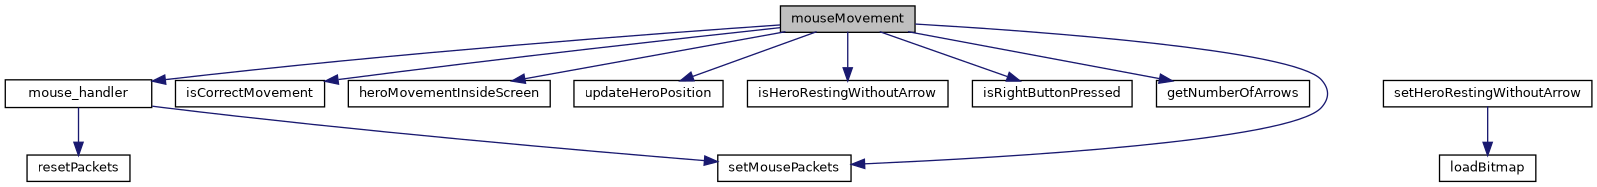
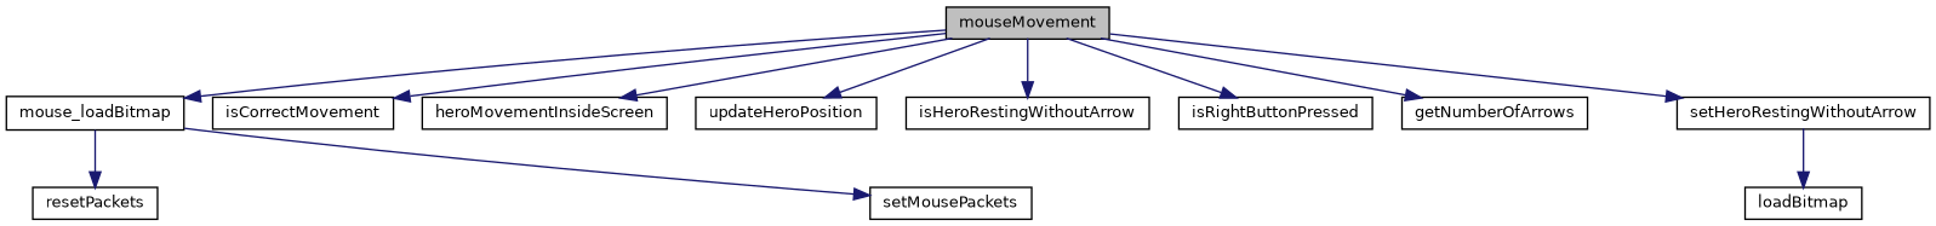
  digraph {
    rankdir=TB
    node [color=black fillcolor=white fontname=Helvetica fontsize=10 shape=record style=filled]
    edge [color=midnightblue fontname=Helvetica fontsize=10 labelfontname=Helvetica labelfontsize=10 style=solid]
    n1 [fillcolor=grey75 fontcolor=black height=0.2 label=mouseMovement width=0.4]
-   n2 [height=0.2 label=mouse_handler width=0.4]
+   n2 [height=0.2 label=mouse_loadBitmap width=0.4]
    n3 [height=0.2 label=isCorrectMovement width=0.4]
    n4 [height=0.2 label=heroMovementInsideScreen width=0.4]
    n5 [height=0.2 label=updateHeroPosition width=0.4]
    n6 [height=0.2 label=isHeroRestingWithoutArrow width=0.4]
    n7 [height=0.2 label=isRightButtonPressed width=0.4]
    n8 [height=0.2 label=getNumberOfArrows width=0.4]
    n9 [height=0.2 label=setHeroRestingWithoutArrow width=0.4]
    n10 [height=0.2 label=resetPackets width=0.4]
    n11 [height=0.2 label=setMousePackets width=0.4]
    n12 [height=0.2 label=loadBitmap width=0.4]
    n1 -> n2
    n1 -> n3
    n1 -> n4
    n1 -> n5
    n1 -> n6
    n1 -> n7
    n1 -> n8
-   n1 -> n11
+   n1 -> n9
    n2 -> n10
    n2 -> n11
    n9 -> n12
  }
